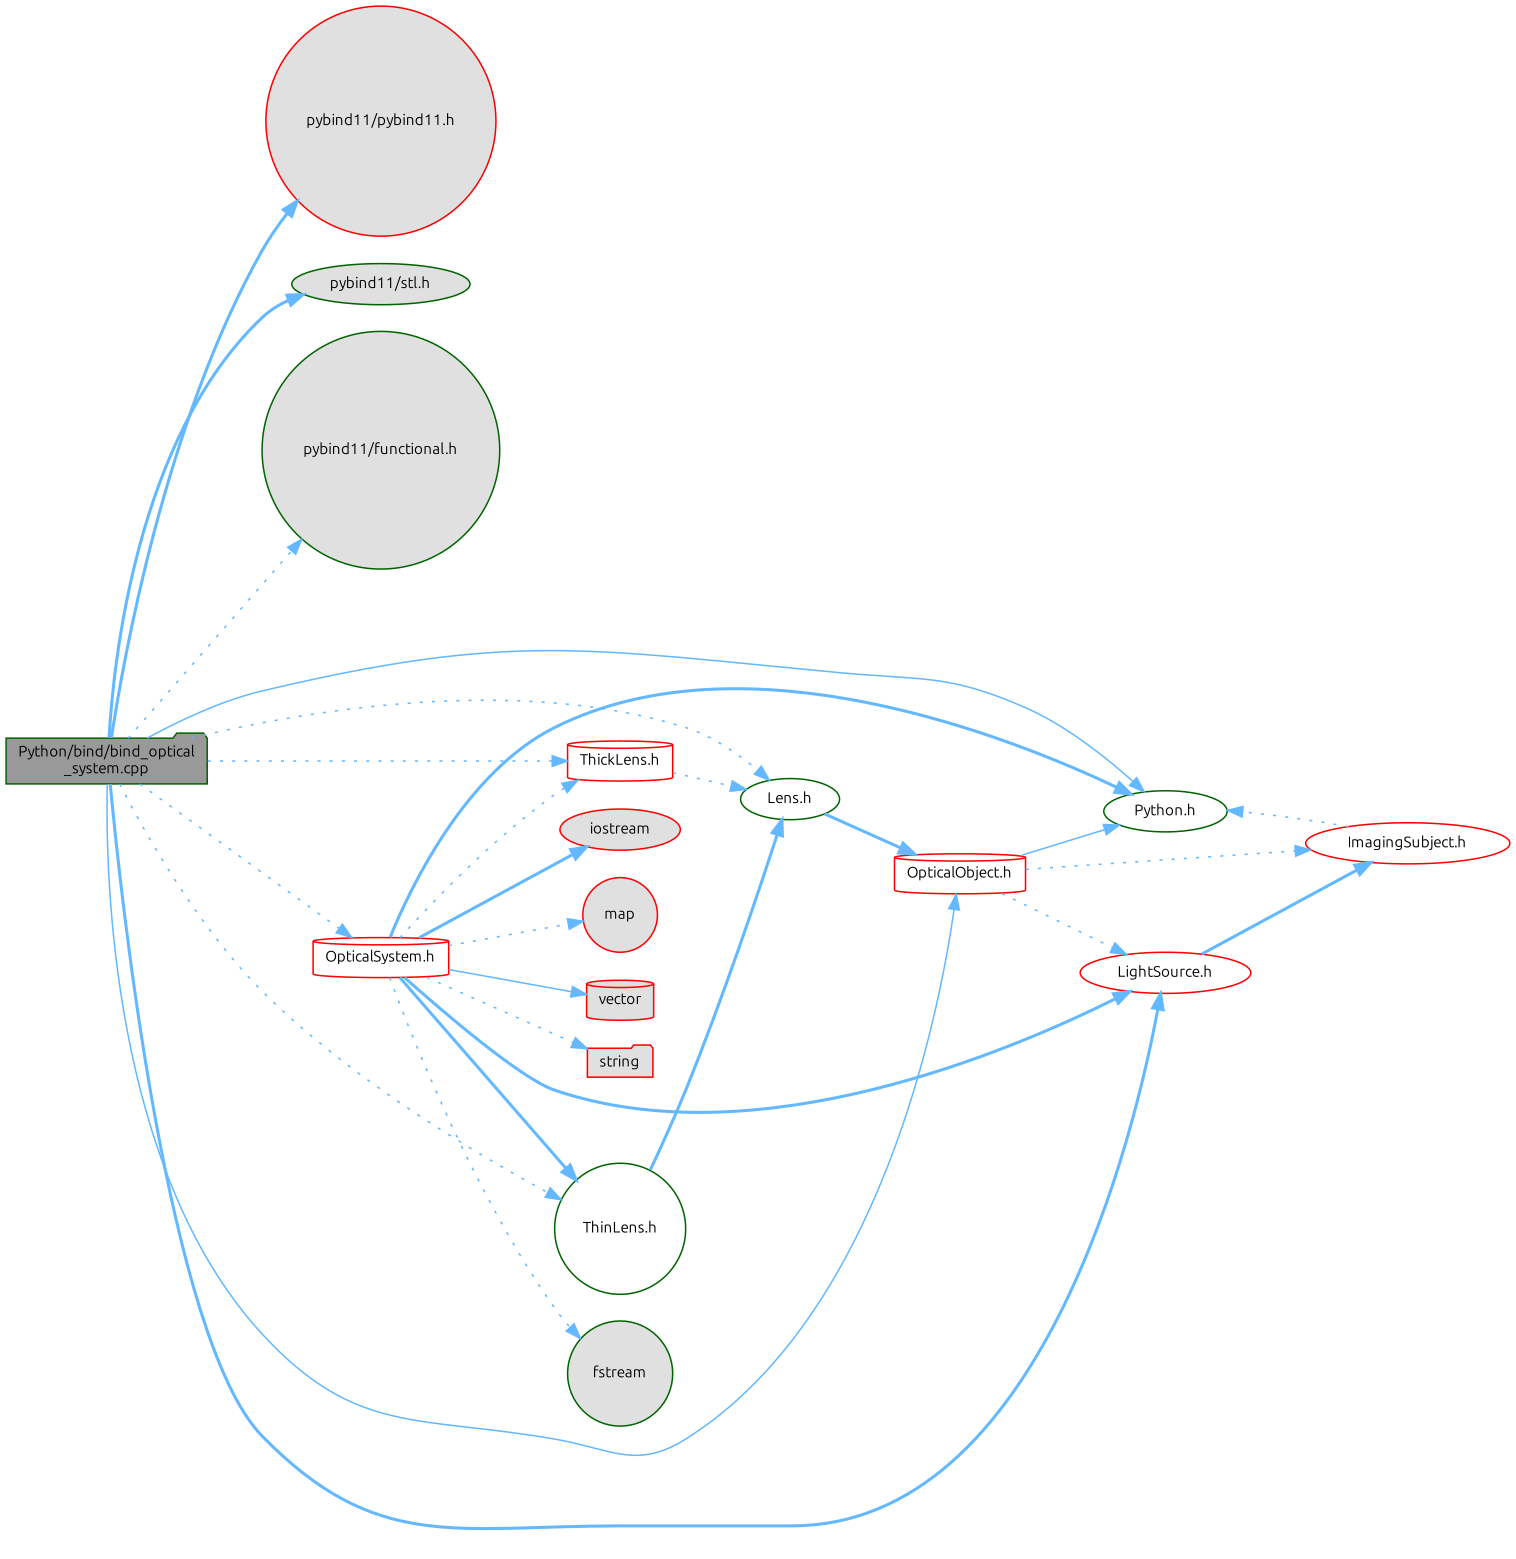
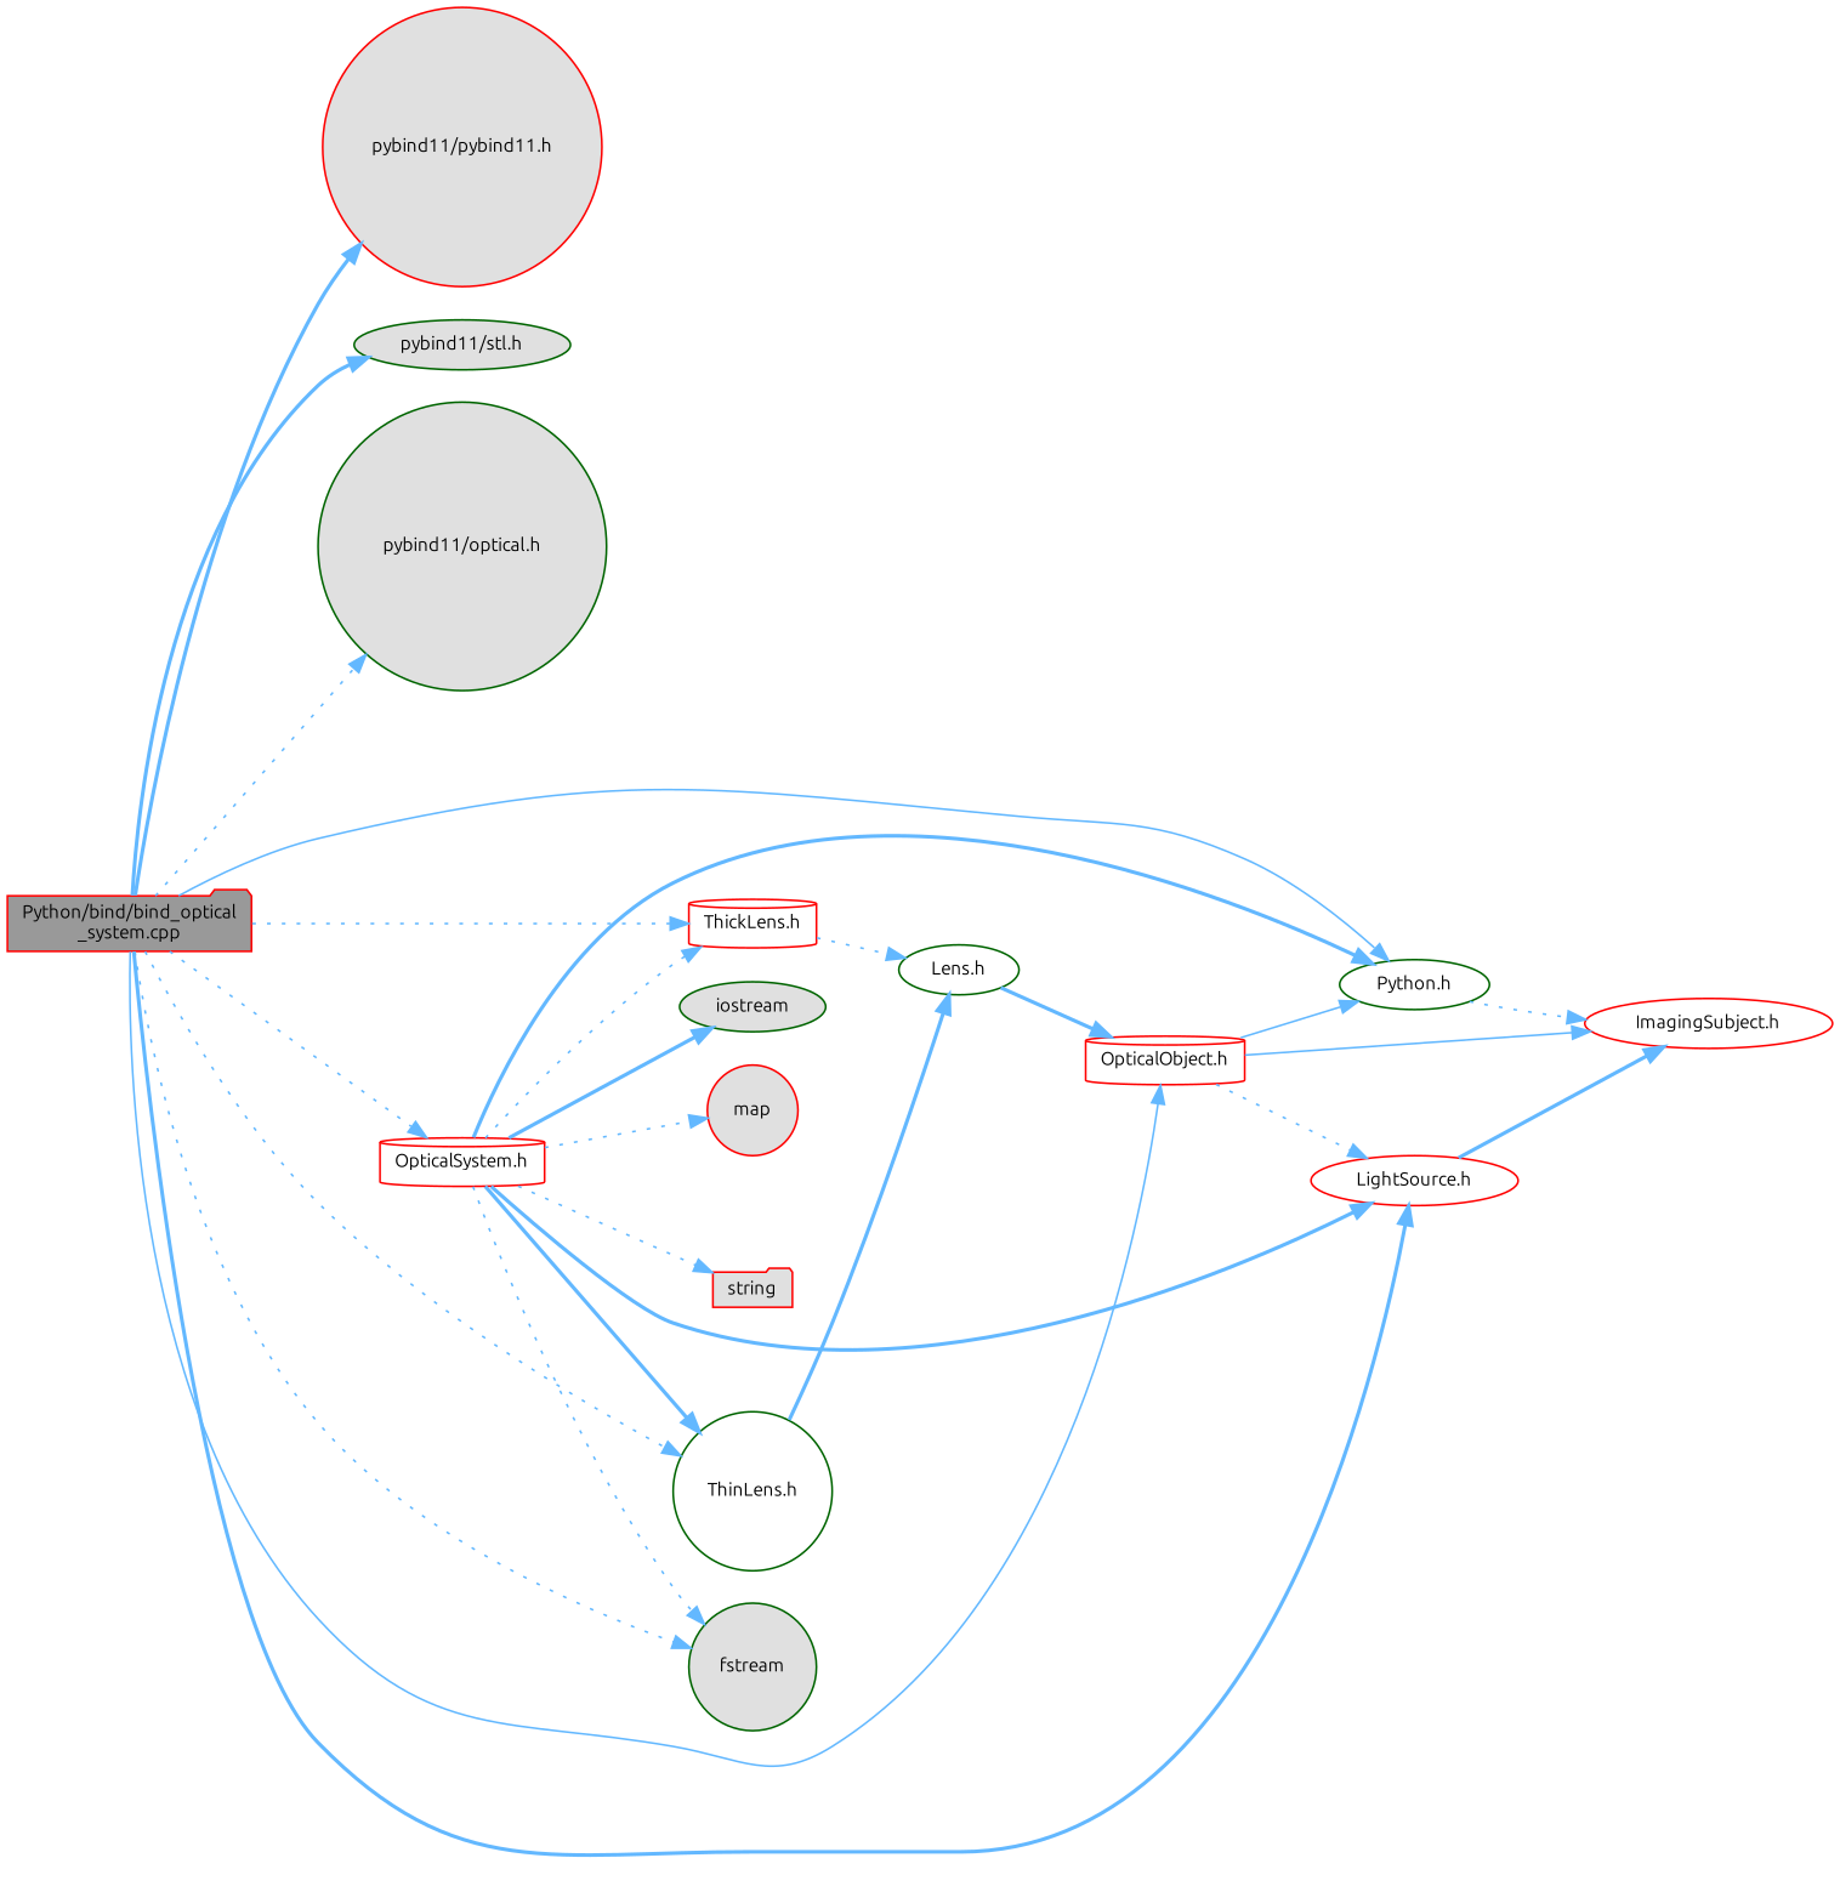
  digraph {
    fontname=Ubuntu
    rankdir=LR
    node [color=red fillcolor="#E0E0E0" fontname=Ubuntu fontsize=10 shape=ellipse style=filled]
    edge [color=steelblue1 fontname=Ubuntu fontsize=10 labelfontname=Helvetica labelfontsize=10 style=dotted]
-   n1 [color=darkgreen fillcolor=grey60 fontcolor=black height=0.2 label="Python/bind/bind_optical\l_system.cpp" shape=folder width=0.4]
+   n1 [fillcolor=grey60 fontcolor=black height=0.2 label="Python/bind/bind_optical\l_system.cpp" shape=folder width=0.4]
    n2 [height=0.2 label="pybind11/pybind11.h" shape=circle width=0.4]
    n3 [color=darkgreen height=0.2 label="pybind11/stl.h" width=0.4]
-   n4 [color=darkgreen height=0.2 label="pybind11/functional.h" shape=circle width=0.4]
+   n4 [color=darkgreen height=0.2 label="pybind11/optical.h" shape=circle width=0.4]
    n5 [fillcolor=white height=0.2 label="OpticalSystem.h" shape=cylinder width=0.4]
    n6 [color=darkgreen fillcolor=white height=0.2 label="ThinLens.h" shape=circle width=0.4]
    n7 [color=darkgreen fillcolor=white height=0.2 label="Lens.h" width=0.4]
    n8 [fillcolor=white height=0.2 label="OpticalObject.h" shape=cylinder width=0.4]
    n9 [color=darkgreen fillcolor=white height=0.2 label="Python.h" width=0.4]
    n10 [fillcolor=white height=0.2 label="LightSource.h" width=0.4]
    n11 [fillcolor=white height=0.2 label="ThickLens.h" shape=cylinder width=0.4]
    n12 [height=0.2 label=map shape=circle width=0.4]
-   n13 [height=0.2 label=vector shape=cylinder width=0.4]
    n14 [height=0.2 label=string shape=folder width=0.4]
    n15 [color=darkgreen height=0.2 label=fstream shape=circle width=0.4]
-   n16 [height=0.2 label=iostream width=0.4]
+   n16 [color=darkgreen height=0.2 label=iostream width=0.4]
    n17 [fillcolor=white height=0.2 label="ImagingSubject.h" width=0.4]
    n1 -> n2 [style=bold]
    n1 -> n3 [style=bold]
    n1 -> n4
    n1 -> n5
    n1 -> n6
-   n1 -> n7
+   n1 -> n15
    n1 -> n8 [style=solid]
    n1 -> n9 [style=solid]
    n1 -> n10 [style=bold]
    n1 -> n11
    n5 -> n6 [style=bold]
    n5 -> n9 [style=bold]
    n5 -> n10 [style=bold]
    n5 -> n11
    n5 -> n12
-   n5 -> n13 [style=solid]
    n5 -> n14
    n5 -> n15
    n5 -> n16 [style=bold]
    n6 -> n7 [style=bold]
    n7 -> n8 [style=bold]
    n8 -> n9 [style=solid]
    n8 -> n10
-   n8 -> n17
-   n17 -> n9
+   n8 -> n17 [style=solid]
+   n9 -> n17
    n10 -> n17 [style=bold]
    n11 -> n7
  }
